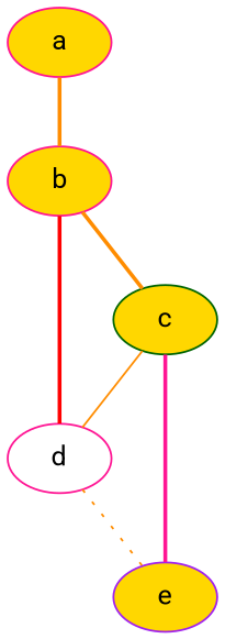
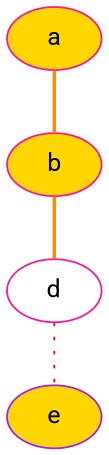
  graph {
    fontname=Roboto
    node [color=deeppink fillcolor=gold fontname=Roboto style=filled]
    edge [color=darkorange fontname=Roboto style=bold]
    a
    b
-   c [color=darkgreen]
    d [fillcolor=white]
    e [color=purple]
    a -- b [weight=4]
-   b -- c [weight=1]
-   b -- d [color=red weight=5]
-   c -- d [style=solid weight=8]
-   c -- e [color=deeppink weight=10]
-   d -- e [style=dotted weight=2]
+   b -- d [weight=5]
+   d -- e [color=red style=dotted weight=2]
  }
